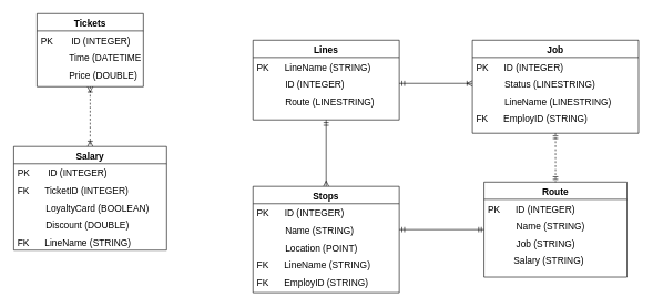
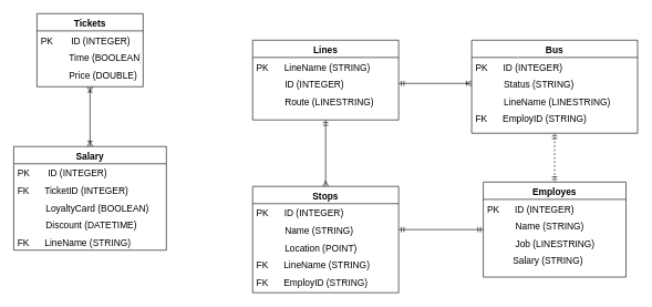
  <mxCell id="0" />
  <mxCell id="1" parent="0" />
- <mxCell id="2" style="edgeStyle=orthogonalEdgeStyle;rounded=0;orthogonalLoop=1;jettySize=auto;html=1;exitX=0.5;exitY=1;exitDx=0;exitDy=0;endArrow=ERoneToMany;endFill=0;startArrow=ERoneToMany;startFill=0;fontSize=14;dashed=1;" edge="1" parent="1" source="3" target="7"><mxGeometry relative="1" as="geometry" /></mxCell>
+ <mxCell id="2" style="edgeStyle=orthogonalEdgeStyle;rounded=0;orthogonalLoop=1;jettySize=auto;html=1;exitX=0.5;exitY=1;exitDx=0;exitDy=0;endArrow=ERoneToMany;endFill=0;startArrow=ERoneToMany;startFill=0;fontSize=14;" edge="1" parent="1" source="3" target="7"><mxGeometry relative="1" as="geometry" /></mxCell>
  <mxCell id="3" value="Tickets" style="swimlane;fontStyle=1;align=center;verticalAlign=top;childLayout=stackLayout;horizontal=1;startSize=26;horizontalStack=0;resizeParent=1;resizeLast=0;collapsible=1;marginBottom=0;rounded=0;shadow=0;strokeWidth=1;fontSize=14;" vertex="1" parent="1"><mxGeometry x="55" y="20" width="160" height="110" as="geometry"><mxRectangle x="550" y="140" width="160" height="26" as="alternateBounds" /></mxGeometry></mxCell>
  <mxCell id="4" value="PK       ID (INTEGER)" style="text;align=left;verticalAlign=top;spacingLeft=4;spacingRight=4;overflow=hidden;rotatable=0;points=[[0,0.5],[1,0.5]];portConstraint=eastwest;fontSize=14;" vertex="1" parent="3"><mxGeometry y="26" width="160" height="26" as="geometry" /></mxCell>
- <mxCell id="5" value="           Time (DATETIME)" style="text;align=left;verticalAlign=top;spacingLeft=4;spacingRight=4;overflow=hidden;rotatable=0;points=[[0,0.5],[1,0.5]];portConstraint=eastwest;rounded=0;shadow=0;html=0;fontSize=14;" vertex="1" parent="3"><mxGeometry y="52" width="160" height="26" as="geometry" /></mxCell>
+ <mxCell id="5" value="           Time (BOOLEAN)" style="text;align=left;verticalAlign=top;spacingLeft=4;spacingRight=4;overflow=hidden;rotatable=0;points=[[0,0.5],[1,0.5]];portConstraint=eastwest;rounded=0;shadow=0;html=0;fontSize=14;" vertex="1" parent="3"><mxGeometry y="52" width="160" height="26" as="geometry" /></mxCell>
  <mxCell id="6" value="           Price (DOUBLE)" style="text;align=left;verticalAlign=top;spacingLeft=4;spacingRight=4;overflow=hidden;rotatable=0;points=[[0,0.5],[1,0.5]];portConstraint=eastwest;rounded=0;shadow=0;html=0;fontSize=14;" vertex="1" parent="3"><mxGeometry y="78" width="160" height="26" as="geometry" /></mxCell>
  <mxCell id="7" value="Salary" style="swimlane;fontStyle=1;align=center;verticalAlign=top;childLayout=stackLayout;horizontal=1;startSize=26;horizontalStack=0;resizeParent=1;resizeLast=0;collapsible=1;marginBottom=0;rounded=0;shadow=0;strokeWidth=1;fontSize=14;" vertex="1" parent="1"><mxGeometry x="20" y="220" width="230" height="156" as="geometry"><mxRectangle x="550" y="140" width="160" height="26" as="alternateBounds" /></mxGeometry></mxCell>
  <mxCell id="8" value="PK       ID (INTEGER)" style="text;align=left;verticalAlign=top;spacingLeft=4;spacingRight=4;overflow=hidden;rotatable=0;points=[[0,0.5],[1,0.5]];portConstraint=eastwest;fontSize=14;" vertex="1" parent="7"><mxGeometry y="26" width="230" height="26" as="geometry" /></mxCell>
  <mxCell id="9" value="FK      TicketID (INTEGER)" style="text;align=left;verticalAlign=top;spacingLeft=4;spacingRight=4;overflow=hidden;rotatable=0;points=[[0,0.5],[1,0.5]];portConstraint=eastwest;rounded=0;shadow=0;html=0;fontSize=14;" vertex="1" parent="7"><mxGeometry y="52" width="230" height="26" as="geometry" /></mxCell>
  <mxCell id="10" value="           LoyaltyCard (BOOLEAN)" style="text;align=left;verticalAlign=top;spacingLeft=4;spacingRight=4;overflow=hidden;rotatable=0;points=[[0,0.5],[1,0.5]];portConstraint=eastwest;rounded=0;shadow=0;html=0;fontSize=14;" vertex="1" parent="7"><mxGeometry y="78" width="230" height="26" as="geometry" /></mxCell>
- <mxCell id="11" value="           Discount (DOUBLE)" style="text;align=left;verticalAlign=top;spacingLeft=4;spacingRight=4;overflow=hidden;rotatable=0;points=[[0,0.5],[1,0.5]];portConstraint=eastwest;rounded=0;shadow=0;html=0;fontSize=14;" vertex="1" parent="7"><mxGeometry y="104" width="230" height="26" as="geometry" /></mxCell>
+ <mxCell id="11" value="           Discount (DATETIME)" style="text;align=left;verticalAlign=top;spacingLeft=4;spacingRight=4;overflow=hidden;rotatable=0;points=[[0,0.5],[1,0.5]];portConstraint=eastwest;rounded=0;shadow=0;html=0;fontSize=14;" vertex="1" parent="7"><mxGeometry y="104" width="230" height="26" as="geometry" /></mxCell>
  <mxCell id="12" value="FK      LineName (STRING)" style="text;align=left;verticalAlign=top;spacingLeft=4;spacingRight=4;overflow=hidden;rotatable=0;points=[[0,0.5],[1,0.5]];portConstraint=eastwest;rounded=0;shadow=0;html=0;fontSize=14;" vertex="1" parent="7"><mxGeometry y="130" width="230" height="26" as="geometry" /></mxCell>
  <mxCell id="13" style="edgeStyle=orthogonalEdgeStyle;rounded=0;orthogonalLoop=1;jettySize=auto;html=1;exitX=0.5;exitY=1;exitDx=0;exitDy=0;entryX=0.5;entryY=0;entryDx=0;entryDy=0;startArrow=ERmandOne;startFill=0;endArrow=ERmany;endFill=0;fontSize=14;" edge="1" parent="1" source="14" target="18"><mxGeometry relative="1" as="geometry" /></mxCell>
  <mxCell id="14" value="Lines" style="swimlane;fontStyle=1;align=center;verticalAlign=top;childLayout=stackLayout;horizontal=1;startSize=26;horizontalStack=0;resizeParent=1;resizeLast=0;collapsible=1;marginBottom=0;rounded=0;shadow=0;strokeWidth=1;fontSize=14;" vertex="1" parent="1"><mxGeometry x="380" y="60" width="220" height="120" as="geometry"><mxRectangle x="550" y="140" width="160" height="26" as="alternateBounds" /></mxGeometry></mxCell>
  <mxCell id="15" value="PK      LineName (STRING)" style="text;align=left;verticalAlign=top;spacingLeft=4;spacingRight=4;overflow=hidden;rotatable=0;points=[[0,0.5],[1,0.5]];portConstraint=eastwest;rounded=0;shadow=0;html=0;fontSize=14;" vertex="1" parent="14"><mxGeometry y="26" width="220" height="26" as="geometry" /></mxCell>
  <mxCell id="16" value="           ID (INTEGER)" style="text;align=left;verticalAlign=top;spacingLeft=4;spacingRight=4;overflow=hidden;rotatable=0;points=[[0,0.5],[1,0.5]];portConstraint=eastwest;fontSize=14;" vertex="1" parent="14"><mxGeometry y="52" width="220" height="26" as="geometry" /></mxCell>
  <mxCell id="17" value="           Route (LINESTRING)" style="text;align=left;verticalAlign=top;spacingLeft=4;spacingRight=4;overflow=hidden;rotatable=0;points=[[0,0.5],[1,0.5]];portConstraint=eastwest;rounded=0;shadow=0;html=0;fontSize=14;" vertex="1" parent="14"><mxGeometry y="78" width="220" height="26" as="geometry" /></mxCell>
  <mxCell id="18" value="Stops" style="swimlane;fontStyle=1;align=center;verticalAlign=top;childLayout=stackLayout;horizontal=1;startSize=26;horizontalStack=0;resizeParent=1;resizeLast=0;collapsible=1;marginBottom=0;rounded=0;shadow=0;strokeWidth=1;fontSize=14;" vertex="1" parent="1"><mxGeometry x="380" y="280" width="220" height="160" as="geometry"><mxRectangle x="550" y="140" width="160" height="26" as="alternateBounds" /></mxGeometry></mxCell>
  <mxCell id="19" value="PK      ID (INTEGER)" style="text;align=left;verticalAlign=top;spacingLeft=4;spacingRight=4;overflow=hidden;rotatable=0;points=[[0,0.5],[1,0.5]];portConstraint=eastwest;rounded=0;shadow=0;html=0;fontSize=14;" vertex="1" parent="18"><mxGeometry y="26" width="220" height="26" as="geometry" /></mxCell>
  <mxCell id="20" value="           Name (STRING)" style="text;align=left;verticalAlign=top;spacingLeft=4;spacingRight=4;overflow=hidden;rotatable=0;points=[[0,0.5],[1,0.5]];portConstraint=eastwest;fontSize=14;" vertex="1" parent="18"><mxGeometry y="52" width="220" height="26" as="geometry" /></mxCell>
  <mxCell id="21" value="           Location (POINT)" style="text;align=left;verticalAlign=top;spacingLeft=4;spacingRight=4;overflow=hidden;rotatable=0;points=[[0,0.5],[1,0.5]];portConstraint=eastwest;rounded=0;shadow=0;html=0;fontSize=14;" vertex="1" parent="18"><mxGeometry y="78" width="220" height="26" as="geometry" /></mxCell>
  <mxCell id="22" value="FK      LineName (STRING)" style="text;align=left;verticalAlign=top;spacingLeft=4;spacingRight=4;overflow=hidden;rotatable=0;points=[[0,0.5],[1,0.5]];portConstraint=eastwest;fontSize=14;" vertex="1" parent="18"><mxGeometry y="104" width="220" height="26" as="geometry" /></mxCell>
  <mxCell id="23" value="FK      EmployID (STRING)" style="text;align=left;verticalAlign=top;spacingLeft=4;spacingRight=4;overflow=hidden;rotatable=0;points=[[0,0.5],[1,0.5]];portConstraint=eastwest;fontSize=14;" vertex="1" parent="18"><mxGeometry y="130" width="220" height="26" as="geometry" /></mxCell>
- <mxCell id="24" value="Route" style="swimlane;fontStyle=1;align=center;verticalAlign=top;childLayout=stackLayout;horizontal=1;startSize=26;horizontalStack=0;resizeParent=1;resizeLast=0;collapsible=1;marginBottom=0;rounded=0;shadow=0;strokeWidth=1;fontSize=14;" vertex="1" parent="1"><mxGeometry x="727.5" y="273.5" width="215" height="143" as="geometry"><mxRectangle x="550" y="140" width="160" height="26" as="alternateBounds" /></mxGeometry></mxCell>
+ <mxCell id="24" value="Employes" style="swimlane;fontStyle=1;align=center;verticalAlign=top;childLayout=stackLayout;horizontal=1;startSize=26;horizontalStack=0;resizeParent=1;resizeLast=0;collapsible=1;marginBottom=0;rounded=0;shadow=0;strokeWidth=1;fontSize=14;" vertex="1" parent="1"><mxGeometry x="727.5" y="273.5" width="215" height="143" as="geometry"><mxRectangle x="550" y="140" width="160" height="26" as="alternateBounds" /></mxGeometry></mxCell>
  <mxCell id="25" value="PK      ID (INTEGER)" style="text;align=left;verticalAlign=top;spacingLeft=4;spacingRight=4;overflow=hidden;rotatable=0;points=[[0,0.5],[1,0.5]];portConstraint=eastwest;rounded=0;shadow=0;html=0;fontSize=14;" vertex="1" parent="24"><mxGeometry y="26" width="215" height="26" as="geometry" /></mxCell>
  <mxCell id="26" value="           Name (STRING)" style="text;align=left;verticalAlign=top;spacingLeft=4;spacingRight=4;overflow=hidden;rotatable=0;points=[[0,0.5],[1,0.5]];portConstraint=eastwest;fontSize=14;" vertex="1" parent="24"><mxGeometry y="52" width="215" height="26" as="geometry" /></mxCell>
- <mxCell id="27" value="           Job (STRING)" style="text;align=left;verticalAlign=top;spacingLeft=4;spacingRight=4;overflow=hidden;rotatable=0;points=[[0,0.5],[1,0.5]];portConstraint=eastwest;rounded=0;shadow=0;html=0;fontSize=14;" vertex="1" parent="24"><mxGeometry y="78" width="215" height="26" as="geometry" /></mxCell>
+ <mxCell id="27" value="           Job (LINESTRING)" style="text;align=left;verticalAlign=top;spacingLeft=4;spacingRight=4;overflow=hidden;rotatable=0;points=[[0,0.5],[1,0.5]];portConstraint=eastwest;rounded=0;shadow=0;html=0;fontSize=14;" vertex="1" parent="24"><mxGeometry y="78" width="215" height="26" as="geometry" /></mxCell>
  <mxCell id="28" value="          Salary (STRING)" style="text;align=left;verticalAlign=top;spacingLeft=4;spacingRight=4;overflow=hidden;rotatable=0;points=[[0,0.5],[1,0.5]];portConstraint=eastwest;fontSize=14;" vertex="1" parent="24"><mxGeometry y="104" width="215" height="26" as="geometry" /></mxCell>
  <mxCell id="29" style="edgeStyle=orthogonalEdgeStyle;rounded=0;orthogonalLoop=1;jettySize=auto;html=1;exitX=1;exitY=0.5;exitDx=0;exitDy=0;entryX=0;entryY=0.5;entryDx=0;entryDy=0;endArrow=ERmandOne;endFill=0;startArrow=ERmandOne;startFill=0;fontSize=14;" edge="1" parent="1" source="20" target="24"><mxGeometry relative="1" as="geometry" /></mxCell>
- <mxCell id="30" value="Job" style="swimlane;fontStyle=1;align=center;verticalAlign=top;childLayout=stackLayout;horizontal=1;startSize=26;horizontalStack=0;resizeParent=1;resizeLast=0;collapsible=1;marginBottom=0;rounded=0;shadow=0;strokeWidth=1;fontSize=14;" vertex="1" parent="1"><mxGeometry x="710" y="60" width="250" height="140" as="geometry"><mxRectangle x="550" y="140" width="160" height="26" as="alternateBounds" /></mxGeometry></mxCell>
+ <mxCell id="30" value="Bus" style="swimlane;fontStyle=1;align=center;verticalAlign=top;childLayout=stackLayout;horizontal=1;startSize=26;horizontalStack=0;resizeParent=1;resizeLast=0;collapsible=1;marginBottom=0;rounded=0;shadow=0;strokeWidth=1;fontSize=14;" vertex="1" parent="1"><mxGeometry x="710" y="60" width="250" height="140" as="geometry"><mxRectangle x="550" y="140" width="160" height="26" as="alternateBounds" /></mxGeometry></mxCell>
  <mxCell id="31" value="PK      ID (INTEGER)" style="text;align=left;verticalAlign=top;spacingLeft=4;spacingRight=4;overflow=hidden;rotatable=0;points=[[0,0.5],[1,0.5]];portConstraint=eastwest;rounded=0;shadow=0;html=0;fontSize=14;" vertex="1" parent="30"><mxGeometry y="26" width="250" height="26" as="geometry" /></mxCell>
- <mxCell id="32" value="           Status (LINESTRING)" style="text;align=left;verticalAlign=top;spacingLeft=4;spacingRight=4;overflow=hidden;rotatable=0;points=[[0,0.5],[1,0.5]];portConstraint=eastwest;fontSize=14;" vertex="1" parent="30"><mxGeometry y="52" width="250" height="26" as="geometry" /></mxCell>
+ <mxCell id="32" value="           Status (STRING)" style="text;align=left;verticalAlign=top;spacingLeft=4;spacingRight=4;overflow=hidden;rotatable=0;points=[[0,0.5],[1,0.5]];portConstraint=eastwest;fontSize=14;" vertex="1" parent="30"><mxGeometry y="52" width="250" height="26" as="geometry" /></mxCell>
  <mxCell id="33" value="           LineName (LINESTRING)" style="text;align=left;verticalAlign=top;spacingLeft=4;spacingRight=4;overflow=hidden;rotatable=0;points=[[0,0.5],[1,0.5]];portConstraint=eastwest;rounded=0;shadow=0;html=0;fontSize=14;" vertex="1" parent="30"><mxGeometry y="78" width="250" height="26" as="geometry" /></mxCell>
  <mxCell id="34" value="FK      EmployID (STRING)" style="text;align=left;verticalAlign=top;spacingLeft=4;spacingRight=4;overflow=hidden;rotatable=0;points=[[0,0.5],[1,0.5]];portConstraint=eastwest;fontSize=14;" vertex="1" parent="30"><mxGeometry y="104" width="250" height="26" as="geometry" /></mxCell>
  <mxCell id="35" style="edgeStyle=orthogonalEdgeStyle;rounded=0;orthogonalLoop=1;jettySize=auto;html=1;entryX=0.5;entryY=0;entryDx=0;entryDy=0;endArrow=ERmandOne;endFill=0;startArrow=ERmandOne;startFill=0;exitX=0.5;exitY=1;exitDx=0;exitDy=0;fontSize=14;dashed=1;" edge="1" parent="1" source="30" target="24"><mxGeometry relative="1" as="geometry"><mxPoint x="790" y="190" as="sourcePoint" /><mxPoint x="720" y="355" as="targetPoint" /></mxGeometry></mxCell>
  <mxCell id="36" style="edgeStyle=orthogonalEdgeStyle;rounded=0;orthogonalLoop=1;jettySize=auto;html=1;exitX=1;exitY=0.5;exitDx=0;exitDy=0;entryX=0;entryY=0.5;entryDx=0;entryDy=0;startArrow=ERmandOne;startFill=0;endArrow=ERoneToMany;endFill=0;fontSize=14;" edge="1" parent="1" source="16" target="32"><mxGeometry relative="1" as="geometry" /></mxCell>
